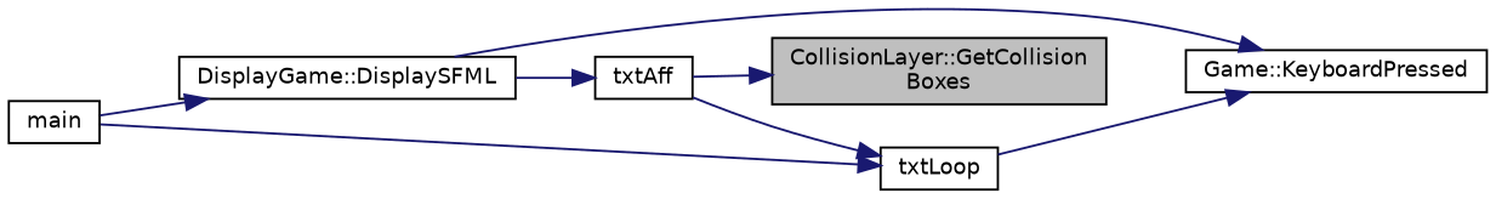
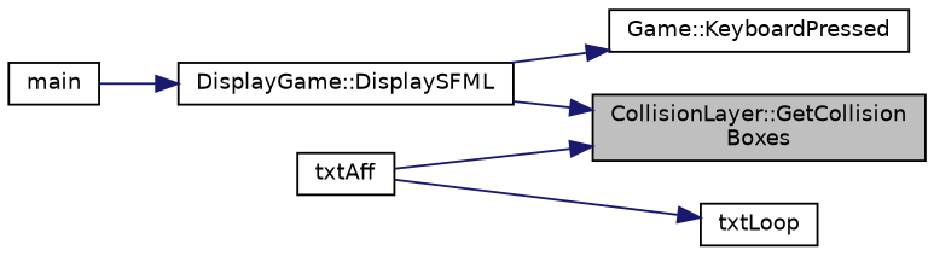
  digraph {
    rankdir=RL
    node [color=black fontname=Helvetica fontsize=10 shape=record]
    edge [color=midnightblue dir=back fontname=Helvetica fontsize=10 labelfontname=Helvetica labelfontsize=10 style=solid]
    n1 [fillcolor=grey75 fontcolor=black height=0.2 label="CollisionLayer::GetCollision\lBoxes" style=filled width=0.4]
    n2 [height=0.2 label="DisplayGame::DisplaySFML" width=0.4]
    n3 [height=0.2 label=txtAff width=0.4]
    n4 [height=0.2 label=main width=0.4]
    n5 [height=0.2 label="Game::KeyboardPressed" width=0.4]
    n6 [height=0.2 label=txtLoop width=0.4]
-   n3 -> n2
+   n1 -> n2
    n1 -> n3
    n2 -> n4
    n5 -> n2
-   n5 -> n6
    n6 -> n3
-   n6 -> n4
  }
